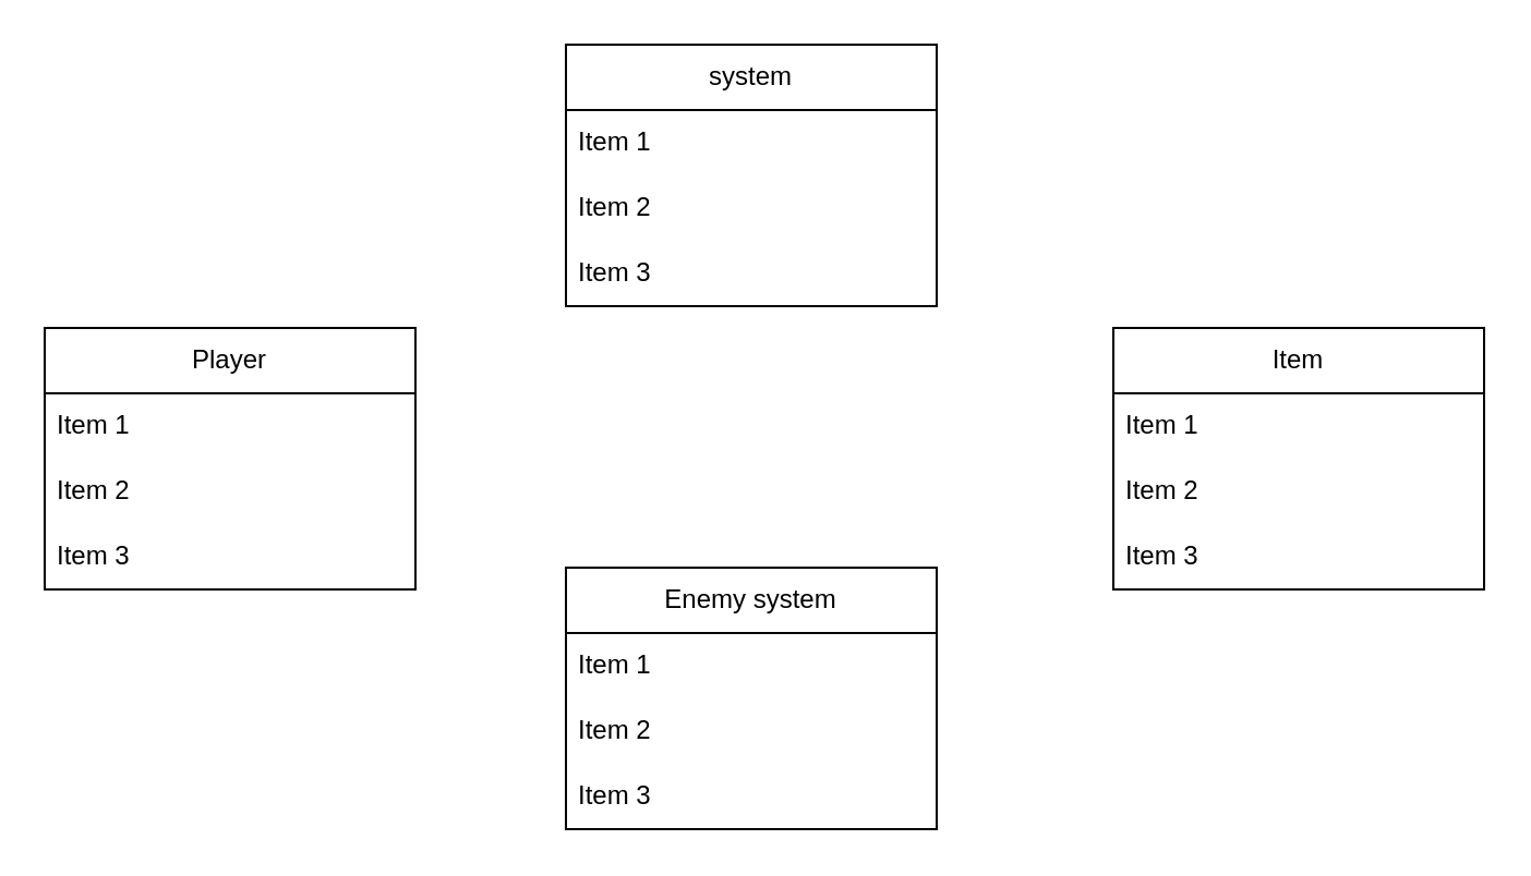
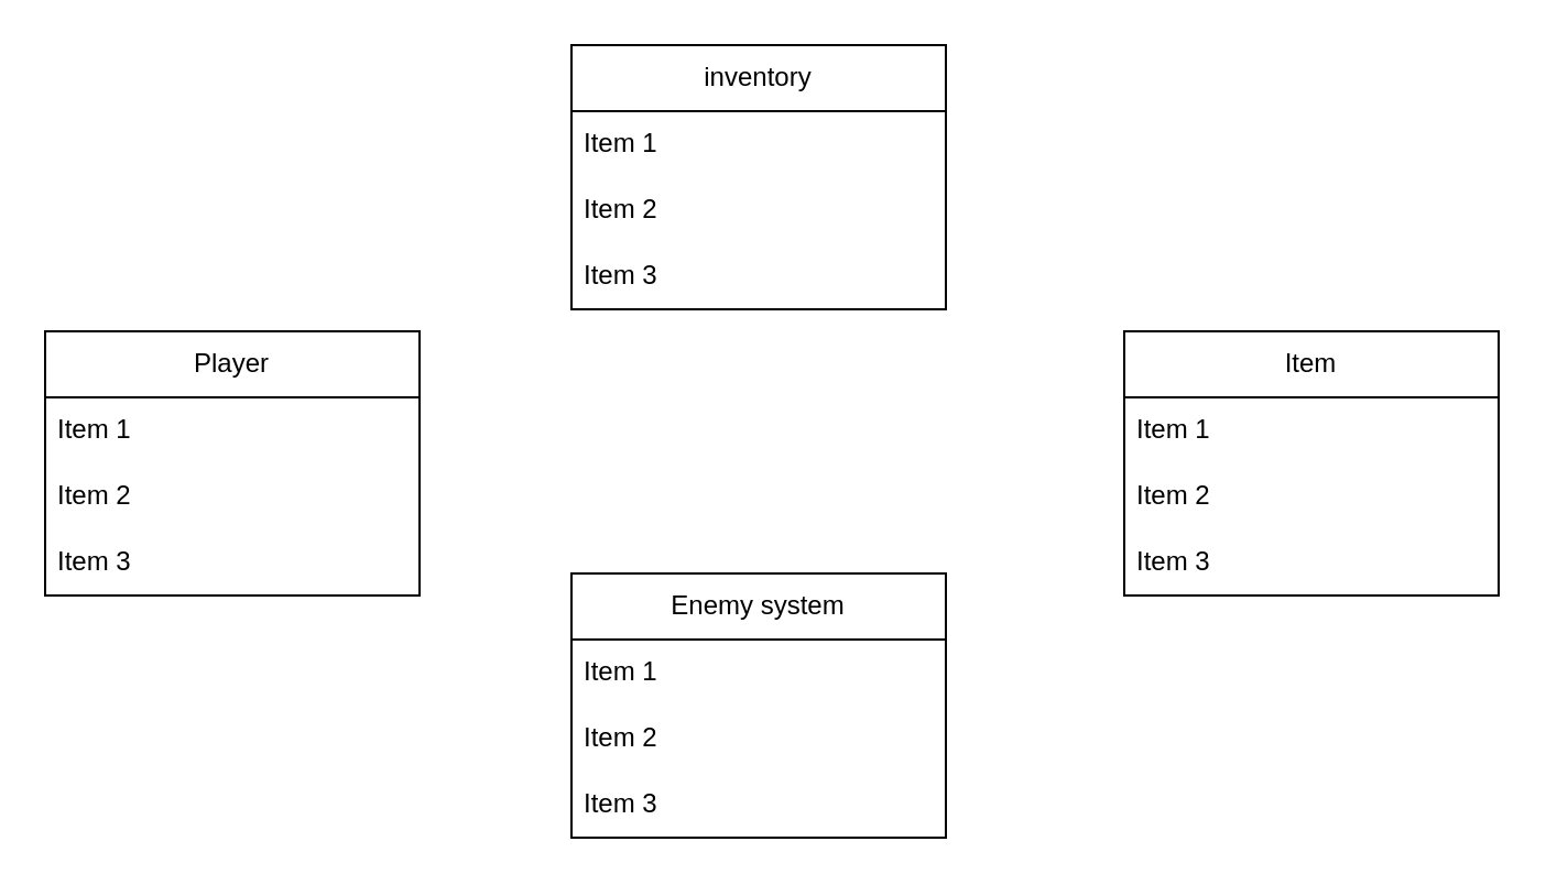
  <mxCell id="0" />
  <mxCell id="1" parent="0" />
  <mxCell id="2" value="Player" style="swimlane;fontStyle=0;childLayout=stackLayout;horizontal=1;startSize=30;horizontalStack=0;resizeParent=1;resizeParentMax=0;resizeLast=0;collapsible=1;marginBottom=0;whiteSpace=wrap;html=1;" parent="1" vertex="1"><mxGeometry x="20" y="150" width="170" height="120" as="geometry" /></mxCell>
  <mxCell id="3" value="Item 1" style="text;strokeColor=none;fillColor=none;align=left;verticalAlign=middle;spacingLeft=4;spacingRight=4;overflow=hidden;points=[[0,0.5],[1,0.5]];portConstraint=eastwest;rotatable=0;whiteSpace=wrap;html=1;" parent="2" vertex="1"><mxGeometry y="30" width="170" height="30" as="geometry" /></mxCell>
  <mxCell id="4" value="Item 2" style="text;strokeColor=none;fillColor=none;align=left;verticalAlign=middle;spacingLeft=4;spacingRight=4;overflow=hidden;points=[[0,0.5],[1,0.5]];portConstraint=eastwest;rotatable=0;whiteSpace=wrap;html=1;" parent="2" vertex="1"><mxGeometry y="60" width="170" height="30" as="geometry" /></mxCell>
  <mxCell id="5" value="Item 3" style="text;strokeColor=none;fillColor=none;align=left;verticalAlign=middle;spacingLeft=4;spacingRight=4;overflow=hidden;points=[[0,0.5],[1,0.5]];portConstraint=eastwest;rotatable=0;whiteSpace=wrap;html=1;" parent="2" vertex="1"><mxGeometry y="90" width="170" height="30" as="geometry" /></mxCell>
- <mxCell id="6" value="system" style="swimlane;fontStyle=0;childLayout=stackLayout;horizontal=1;startSize=30;horizontalStack=0;resizeParent=1;resizeParentMax=0;resizeLast=0;collapsible=1;marginBottom=0;whiteSpace=wrap;html=1;" parent="1" vertex="1"><mxGeometry x="259" y="20" width="170" height="120" as="geometry" /></mxCell>
+ <mxCell id="6" value="inventory" style="swimlane;fontStyle=0;childLayout=stackLayout;horizontal=1;startSize=30;horizontalStack=0;resizeParent=1;resizeParentMax=0;resizeLast=0;collapsible=1;marginBottom=0;whiteSpace=wrap;html=1;" parent="1" vertex="1"><mxGeometry x="259" y="20" width="170" height="120" as="geometry" /></mxCell>
  <mxCell id="7" value="Item 1" style="text;strokeColor=none;fillColor=none;align=left;verticalAlign=middle;spacingLeft=4;spacingRight=4;overflow=hidden;points=[[0,0.5],[1,0.5]];portConstraint=eastwest;rotatable=0;whiteSpace=wrap;html=1;" parent="6" vertex="1"><mxGeometry y="30" width="170" height="30" as="geometry" /></mxCell>
  <mxCell id="8" value="Item 2" style="text;strokeColor=none;fillColor=none;align=left;verticalAlign=middle;spacingLeft=4;spacingRight=4;overflow=hidden;points=[[0,0.5],[1,0.5]];portConstraint=eastwest;rotatable=0;whiteSpace=wrap;html=1;" parent="6" vertex="1"><mxGeometry y="60" width="170" height="30" as="geometry" /></mxCell>
  <mxCell id="9" value="Item 3" style="text;strokeColor=none;fillColor=none;align=left;verticalAlign=middle;spacingLeft=4;spacingRight=4;overflow=hidden;points=[[0,0.5],[1,0.5]];portConstraint=eastwest;rotatable=0;whiteSpace=wrap;html=1;" parent="6" vertex="1"><mxGeometry y="90" width="170" height="30" as="geometry" /></mxCell>
  <mxCell id="10" value="Enemy system" style="swimlane;fontStyle=0;childLayout=stackLayout;horizontal=1;startSize=30;horizontalStack=0;resizeParent=1;resizeParentMax=0;resizeLast=0;collapsible=1;marginBottom=0;whiteSpace=wrap;html=1;" parent="1" vertex="1"><mxGeometry x="259" y="260" width="170" height="120" as="geometry" /></mxCell>
  <mxCell id="11" value="Item 1" style="text;strokeColor=none;fillColor=none;align=left;verticalAlign=middle;spacingLeft=4;spacingRight=4;overflow=hidden;points=[[0,0.5],[1,0.5]];portConstraint=eastwest;rotatable=0;whiteSpace=wrap;html=1;" parent="10" vertex="1"><mxGeometry y="30" width="170" height="30" as="geometry" /></mxCell>
  <mxCell id="12" value="Item 2" style="text;strokeColor=none;fillColor=none;align=left;verticalAlign=middle;spacingLeft=4;spacingRight=4;overflow=hidden;points=[[0,0.5],[1,0.5]];portConstraint=eastwest;rotatable=0;whiteSpace=wrap;html=1;" parent="10" vertex="1"><mxGeometry y="60" width="170" height="30" as="geometry" /></mxCell>
  <mxCell id="13" value="Item 3" style="text;strokeColor=none;fillColor=none;align=left;verticalAlign=middle;spacingLeft=4;spacingRight=4;overflow=hidden;points=[[0,0.5],[1,0.5]];portConstraint=eastwest;rotatable=0;whiteSpace=wrap;html=1;" parent="10" vertex="1"><mxGeometry y="90" width="170" height="30" as="geometry" /></mxCell>
  <mxCell id="14" value="Item" style="swimlane;fontStyle=0;childLayout=stackLayout;horizontal=1;startSize=30;horizontalStack=0;resizeParent=1;resizeParentMax=0;resizeLast=0;collapsible=1;marginBottom=0;whiteSpace=wrap;html=1;" parent="1" vertex="1"><mxGeometry x="510" y="150" width="170" height="120" as="geometry" /></mxCell>
  <mxCell id="15" value="Item 1" style="text;strokeColor=none;fillColor=none;align=left;verticalAlign=middle;spacingLeft=4;spacingRight=4;overflow=hidden;points=[[0,0.5],[1,0.5]];portConstraint=eastwest;rotatable=0;whiteSpace=wrap;html=1;" parent="14" vertex="1"><mxGeometry y="30" width="170" height="30" as="geometry" /></mxCell>
  <mxCell id="16" value="Item 2" style="text;strokeColor=none;fillColor=none;align=left;verticalAlign=middle;spacingLeft=4;spacingRight=4;overflow=hidden;points=[[0,0.5],[1,0.5]];portConstraint=eastwest;rotatable=0;whiteSpace=wrap;html=1;" parent="14" vertex="1"><mxGeometry y="60" width="170" height="30" as="geometry" /></mxCell>
  <mxCell id="17" value="Item 3" style="text;strokeColor=none;fillColor=none;align=left;verticalAlign=middle;spacingLeft=4;spacingRight=4;overflow=hidden;points=[[0,0.5],[1,0.5]];portConstraint=eastwest;rotatable=0;whiteSpace=wrap;html=1;" parent="14" vertex="1"><mxGeometry y="90" width="170" height="30" as="geometry" /></mxCell>
